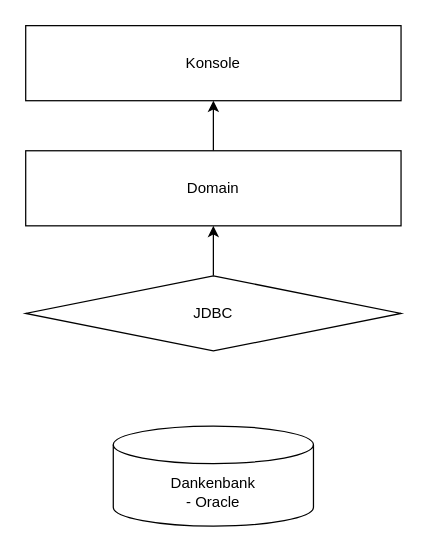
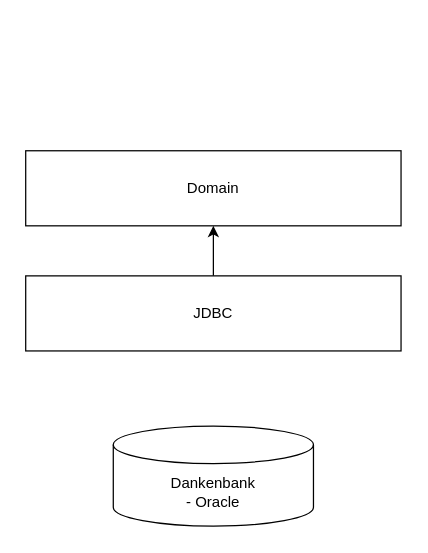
  <mxCell id="0" />
  <mxCell id="1" parent="0" />
- <mxCell id="2" value="Konsole" style="rounded=0;whiteSpace=wrap;html=1;" vertex="1" parent="1"><mxGeometry x="20" y="20" width="300" height="60" as="geometry" /></mxCell>
  <mxCell id="3" value="&lt;div&gt;Dankenbank&lt;/div&gt;&lt;div&gt;- Oracle&lt;/div&gt;" style="shape=cylinder3;whiteSpace=wrap;html=1;boundedLbl=1;backgroundOutline=1;size=15;" vertex="1" parent="1"><mxGeometry x="90" y="340" width="160" height="80" as="geometry" /></mxCell>
  <mxCell id="4" style="edgeStyle=orthogonalEdgeStyle;rounded=0;orthogonalLoop=1;jettySize=auto;html=1;" edge="1" parent="1" source="5" target="7"><mxGeometry relative="1" as="geometry" /></mxCell>
- <mxCell id="5" value="JDBC" style="rhombus;whiteSpace=wrap;html=1;" vertex="1" parent="1"><mxGeometry x="20" y="220" width="300" height="60" as="geometry" /></mxCell>
- <mxCell id="6" style="edgeStyle=orthogonalEdgeStyle;rounded=0;orthogonalLoop=1;jettySize=auto;html=1;" edge="1" parent="1" source="7" target="2"><mxGeometry relative="1" as="geometry" /></mxCell>
+ <mxCell id="5" value="JDBC" style="rounded=0;whiteSpace=wrap;html=1;" vertex="1" parent="1"><mxGeometry x="20" y="220" width="300" height="60" as="geometry" /></mxCell>
  <mxCell id="7" value="&lt;div&gt;Domain&lt;/div&gt;" style="rounded=0;whiteSpace=wrap;html=1;" vertex="1" parent="1"><mxGeometry x="20" y="120" width="300" height="60" as="geometry" /></mxCell>
